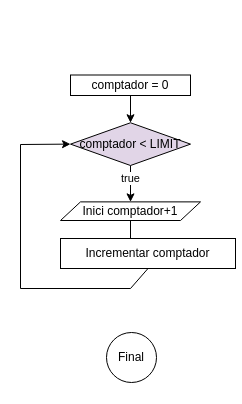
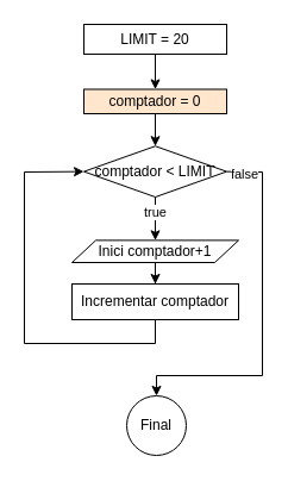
  <mxCell id="0" />
  <mxCell id="1" parent="0" />
  <mxCell id="2" value="Final" style="ellipse;whiteSpace=wrap;html=1;aspect=fixed;" vertex="1" parent="1"><mxGeometry x="106" y="332" width="50" height="50" as="geometry" /></mxCell>
+ <mxCell id="3" value="" style="edgeStyle=orthogonalEdgeStyle;rounded=0;orthogonalLoop=1;jettySize=auto;html=1;" edge="1" parent="1" source="4" target="6"><mxGeometry relative="1" as="geometry" /></mxCell>
+ <mxCell id="4" value="LIMIT = 20" style="whiteSpace=wrap;html=1;" vertex="1" parent="1"><mxGeometry x="70" y="20" width="120" height="25" as="geometry" /></mxCell>
  <mxCell id="5" value="" style="edgeStyle=orthogonalEdgeStyle;rounded=0;orthogonalLoop=1;jettySize=auto;html=1;" edge="1" parent="1" source="6" target="9"><mxGeometry relative="1" as="geometry" /></mxCell>
- <mxCell id="6" value="comptador = 0" style="whiteSpace=wrap;html=1;" vertex="1" parent="1"><mxGeometry x="70" y="74.5" width="120" height="20.5" as="geometry" /></mxCell>
+ <mxCell id="6" value="comptador = 0" style="whiteSpace=wrap;html=1;fillColor=#ffe6cc;" vertex="1" parent="1"><mxGeometry x="70" y="74.5" width="120" height="20.5" as="geometry" /></mxCell>
  <mxCell id="7" value="" style="edgeStyle=orthogonalEdgeStyle;rounded=0;orthogonalLoop=1;jettySize=auto;html=1;" edge="1" parent="1" source="9" target="11"><mxGeometry relative="1" as="geometry" /></mxCell>
  <mxCell id="8" value="true" style="edgeLabel;html=1;align=center;verticalAlign=middle;resizable=0;points=[];" vertex="1" connectable="0" parent="7"><mxGeometry x="-0.446" y="-1" relative="1" as="geometry"><mxPoint as="offset" /></mxGeometry></mxCell>
- <mxCell id="9" value="comptador &amp;lt; LIMIT" style="rhombus;whiteSpace=wrap;html=1;fillColor=#e1d5e7;" vertex="1" parent="1"><mxGeometry x="70" y="122.25" width="120" height="42.75" as="geometry" /></mxCell>
+ <mxCell id="9" value="comptador &amp;lt; LIMIT" style="rhombus;whiteSpace=wrap;html=1;" vertex="1" parent="1"><mxGeometry x="70" y="122.25" width="120" height="42.75" as="geometry" /></mxCell>
  <mxCell id="10" value="" style="edgeStyle=orthogonalEdgeStyle;rounded=0;orthogonalLoop=1;jettySize=auto;html=1;" edge="1" parent="1" source="11" target="14"><mxGeometry relative="1" as="geometry" /></mxCell>
  <mxCell id="11" value="Inici comptador+1" style="shape=parallelogram;perimeter=parallelogramPerimeter;whiteSpace=wrap;html=1;fixedSize=1;" vertex="1" parent="1"><mxGeometry x="60" y="201.38" width="140" height="18.62" as="geometry" /></mxCell>
- <mxCell id="14" value="Incrementar comptador" style="rounded=0;whiteSpace=wrap;html=1;" vertex="1" parent="1"><mxGeometry x="60" y="238" width="175" height="30" as="geometry" /></mxCell>
+ <mxCell id="12" value="" style="endArrow=classic;html=1;rounded=0;exitX=1;exitY=0.5;exitDx=0;exitDy=0;entryX=0.5;entryY=0;entryDx=0;entryDy=0;" edge="1" parent="1" source="9" target="2"><mxGeometry width="50" height="50" relative="1" as="geometry"><mxPoint x="110" y="208" as="sourcePoint" /><mxPoint x="160" y="158" as="targetPoint" /><Array as="points"><mxPoint x="220" y="144" /><mxPoint x="220" y="315" /><mxPoint x="131" y="315" /></Array></mxGeometry></mxCell>
+ <mxCell id="13" value="false" style="edgeLabel;html=1;align=center;verticalAlign=middle;resizable=0;points=[];" vertex="1" connectable="0" parent="12"><mxGeometry x="-0.9" y="-2" relative="1" as="geometry"><mxPoint as="offset" /></mxGeometry></mxCell>
+ <mxCell id="14" value="Incrementar comptador" style="rounded=0;whiteSpace=wrap;html=1;" vertex="1" parent="1"><mxGeometry x="60" y="238" width="140" height="30" as="geometry" /></mxCell>
  <mxCell id="15" value="" style="endArrow=classic;html=1;rounded=0;exitX=0.5;exitY=1;exitDx=0;exitDy=0;entryX=0;entryY=0.5;entryDx=0;entryDy=0;" edge="1" parent="1" source="14" target="9"><mxGeometry width="50" height="50" relative="1" as="geometry"><mxPoint x="110" y="208" as="sourcePoint" /><mxPoint x="160" y="158" as="targetPoint" /><Array as="points"><mxPoint x="130" y="288" /><mxPoint x="20" y="288" /><mxPoint x="20" y="144" /></Array></mxGeometry></mxCell>
